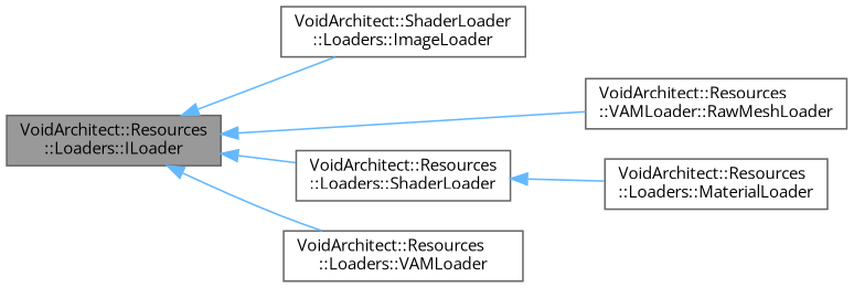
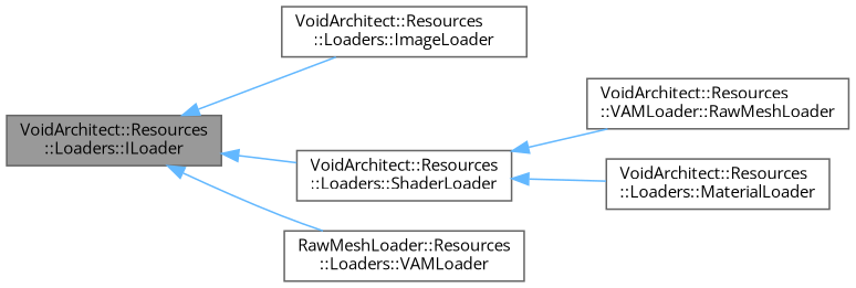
  digraph {
    fontname="Open Sans"
    rankdir=LR
    node [color=gray40 fillcolor=white fontname="Open Sans" fontsize=10 shape=box style=filled]
    edge [color=steelblue1 dir=back fontname="Open Sans" fontsize=10 labelfontname=Helvetica labelfontsize=10 style=solid]
    n1 [fillcolor=grey60 fontcolor=black height=0.2 label="VoidArchitect::Resources\l::Loaders::ILoader" width=0.4]
-   n2 [height=0.2 label="VoidArchitect::ShaderLoader\l::Loaders::ImageLoader" width=0.4]
+   n2 [height=0.2 label="VoidArchitect::Resources\l::Loaders::ImageLoader" width=0.4]
    n3 [height=0.2 label="VoidArchitect::Resources\l::VAMLoader::RawMeshLoader" width=0.4]
    n4 [height=0.2 label="VoidArchitect::Resources\l::Loaders::ShaderLoader" width=0.4]
-   n5 [height=0.2 label="VoidArchitect::Resources\l::Loaders::VAMLoader" width=0.4]
+   n5 [height=0.2 label="RawMeshLoader::Resources\l::Loaders::VAMLoader" width=0.4]
    n6 [height=0.2 label="VoidArchitect::Resources\l::Loaders::MaterialLoader" width=0.4]
    n1 -> n2
-   n1 -> n3
+   n4 -> n3
    n1 -> n4
    n1 -> n5
    n4 -> n6
  }
